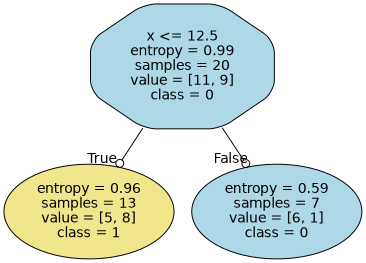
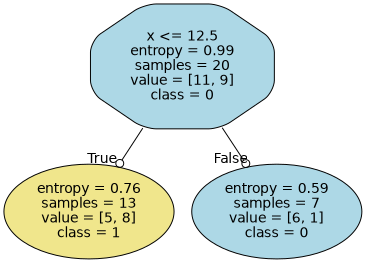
  digraph {
    node [color=black fillcolor=lightblue fontname=helvetica shape=ellipse style="filled, rounded"]
    edge [fontname=helvetica labeldistance=2.5 arrowhead=odot]
    n1 [label="x <= 12.5\nentropy = 0.99\nsamples = 20\nvalue = [11, 9]\nclass = 0" shape=octagon]
-   n2 [fillcolor=khaki label="entropy = 0.96\nsamples = 13\nvalue = [5, 8]\nclass = 1"]
+   n2 [fillcolor=khaki label="entropy = 0.76\nsamples = 13\nvalue = [5, 8]\nclass = 1"]
    n3 [label="entropy = 0.59\nsamples = 7\nvalue = [6, 1]\nclass = 0"]
    n1 -> n2 [headlabel=True labelangle=45]
    n1 -> n3 [headlabel=False labelangle=-45]
  }
